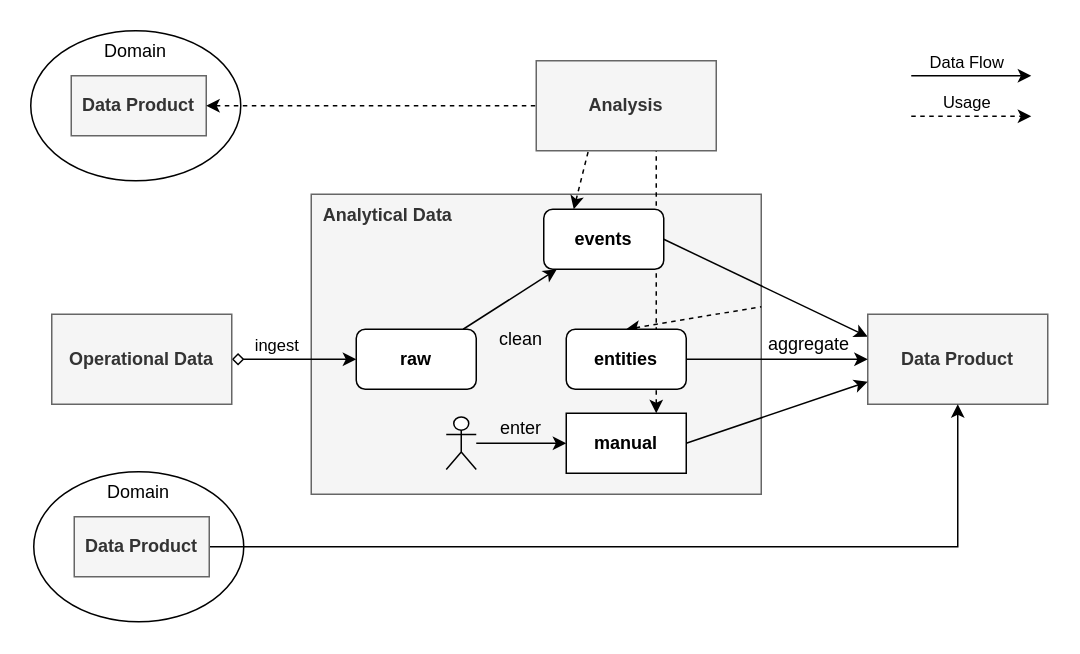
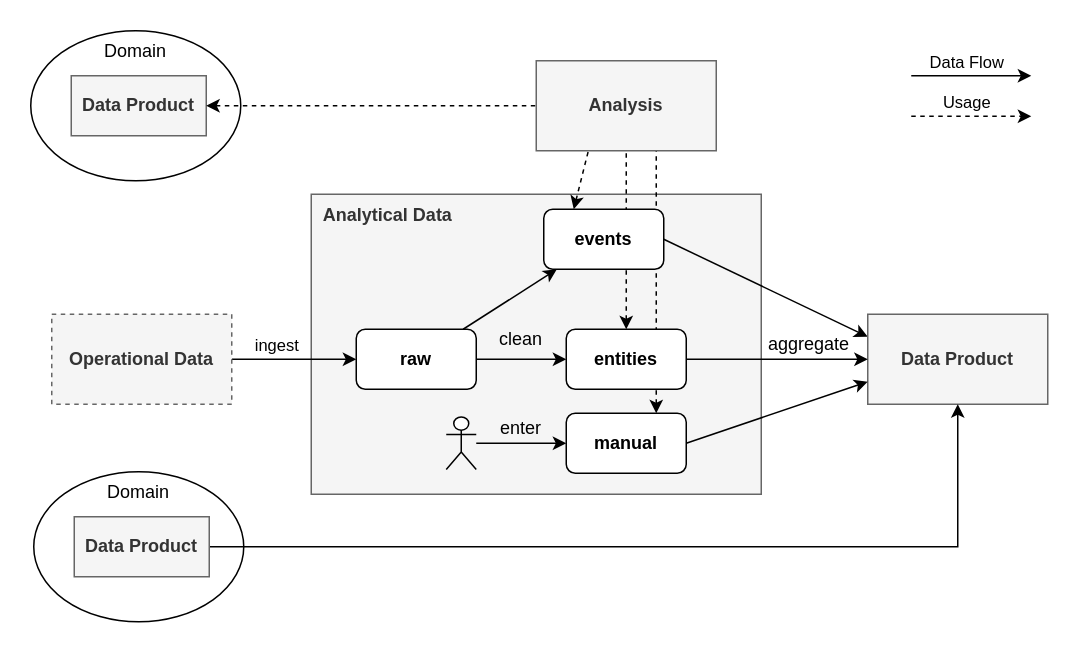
  <mxCell id="0" />
  <mxCell id="1" parent="0" />
  <mxCell id="2" value="&amp;nbsp; Analytical Data" style="rounded=0;whiteSpace=wrap;html=1;fillColor=#f5f5f5;fontColor=#333333;strokeColor=#666666;fontStyle=1;verticalAlign=top;align=left;" parent="1" vertex="1"><mxGeometry x="207" y="129" width="300" height="200" as="geometry" /></mxCell>
- <mxCell id="3" style="rounded=0;orthogonalLoop=1;jettySize=auto;html=1;startArrow=classic;startFill=1;endArrow=none;endFill=0;dashed=1;exitX=0.5;exitY=0;exitDx=0;exitDy=0;" parent="1" source="34" target="2" edge="1"><mxGeometry relative="1" as="geometry" /></mxCell>
+ <mxCell id="3" style="rounded=0;orthogonalLoop=1;jettySize=auto;html=1;startArrow=classic;startFill=1;endArrow=none;endFill=0;dashed=1;exitX=0.5;exitY=0;exitDx=0;exitDy=0;" parent="1" source="34" target="31" edge="1"><mxGeometry relative="1" as="geometry" /></mxCell>
  <mxCell id="4" style="rounded=0;orthogonalLoop=1;jettySize=auto;html=1;entryX=0;entryY=0.25;entryDx=0;entryDy=0;exitX=1;exitY=0.5;exitDx=0;exitDy=0;" parent="1" source="33" target="8" edge="1"><mxGeometry relative="1" as="geometry"><mxPoint x="552.5" y="319" as="targetPoint" /></mxGeometry></mxCell>
- <mxCell id="5" value="" style="edgeStyle=orthogonalEdgeStyle;rounded=0;orthogonalLoop=1;jettySize=auto;html=1;startArrow=classic;startFill=1;endArrow=diamond;endFill=0;exitX=0;exitY=0.5;exitDx=0;exitDy=0;" parent="1" source="18" target="7" edge="1"><mxGeometry relative="1" as="geometry" /></mxCell>
+ <mxCell id="5" value="" style="edgeStyle=orthogonalEdgeStyle;rounded=0;orthogonalLoop=1;jettySize=auto;html=1;startArrow=classic;startFill=1;endArrow=none;endFill=0;exitX=0;exitY=0.5;exitDx=0;exitDy=0;" parent="1" source="18" target="7" edge="1"><mxGeometry relative="1" as="geometry" /></mxCell>
  <mxCell id="6" value="ingest" style="edgeLabel;html=1;align=center;verticalAlign=middle;resizable=0;points=[];" parent="5" vertex="1" connectable="0"><mxGeometry x="-0.071" y="2" relative="1" as="geometry"><mxPoint x="-15" y="-12" as="offset" /></mxGeometry></mxCell>
- <mxCell id="7" value="Operational Data" style="rounded=0;whiteSpace=wrap;html=1;fillColor=#f5f5f5;fontColor=#333333;strokeColor=#666666;fontStyle=1" parent="1" vertex="1"><mxGeometry x="34" y="209" width="120" height="60" as="geometry" /></mxCell>
+ <mxCell id="7" value="Operational Data" style="rounded=0;whiteSpace=wrap;html=1;fillColor=#f5f5f5;fontColor=#333333;strokeColor=#666666;fontStyle=1;dashed=1;" parent="1" vertex="1"><mxGeometry x="34" y="209" width="120" height="60" as="geometry" /></mxCell>
  <mxCell id="8" value="Data Product" style="rounded=0;whiteSpace=wrap;html=1;fillColor=#f5f5f5;fontColor=#333333;strokeColor=#666666;fontStyle=1" parent="1" vertex="1"><mxGeometry x="578" y="209" width="120" height="60" as="geometry" /></mxCell>
  <mxCell id="9" value="Domain" style="ellipse;whiteSpace=wrap;html=1;verticalAlign=top;" parent="1" vertex="1"><mxGeometry x="22" y="314" width="140" height="100" as="geometry" /></mxCell>
  <mxCell id="10" style="edgeStyle=orthogonalEdgeStyle;rounded=0;orthogonalLoop=1;jettySize=auto;html=1;entryX=0.5;entryY=1;entryDx=0;entryDy=0;" parent="1" source="11" target="8" edge="1"><mxGeometry relative="1" as="geometry" /></mxCell>
  <mxCell id="11" value="Data Product" style="rounded=0;whiteSpace=wrap;html=1;fillColor=#f5f5f5;fontColor=#333333;strokeColor=#666666;fontStyle=1" parent="1" vertex="1"><mxGeometry x="49" y="344" width="90" height="40" as="geometry" /></mxCell>
  <mxCell id="12" style="rounded=0;orthogonalLoop=1;jettySize=auto;html=1;" parent="1" edge="1"><mxGeometry relative="1" as="geometry"><mxPoint x="687" y="50" as="targetPoint" /><mxPoint x="607" y="50" as="sourcePoint" /></mxGeometry></mxCell>
  <mxCell id="13" value="Data Flow" style="edgeLabel;html=1;align=center;verticalAlign=middle;resizable=0;points=[];" parent="12" vertex="1" connectable="0"><mxGeometry x="-0.229" relative="1" as="geometry"><mxPoint x="5" y="-10" as="offset" /></mxGeometry></mxCell>
  <mxCell id="14" style="rounded=0;orthogonalLoop=1;jettySize=auto;html=1;dashed=1;" parent="1" edge="1"><mxGeometry relative="1" as="geometry"><mxPoint x="687" y="77" as="targetPoint" /><mxPoint x="607" y="77" as="sourcePoint" /></mxGeometry></mxCell>
  <mxCell id="15" value="Usage" style="edgeLabel;html=1;align=center;verticalAlign=middle;resizable=0;points=[];" parent="14" vertex="1" connectable="0"><mxGeometry x="-0.229" relative="1" as="geometry"><mxPoint x="5" y="-10" as="offset" /></mxGeometry></mxCell>
  <mxCell id="16" style="rounded=0;orthogonalLoop=1;jettySize=auto;html=1;" parent="1" source="18" target="33" edge="1"><mxGeometry relative="1" as="geometry" /></mxCell>
+ <mxCell id="17" style="rounded=0;orthogonalLoop=1;jettySize=auto;html=1;entryX=0;entryY=0.5;entryDx=0;entryDy=0;" parent="1" source="18" target="34" edge="1"><mxGeometry relative="1" as="geometry" /></mxCell>
  <mxCell id="18" value="raw" style="rounded=1;whiteSpace=wrap;html=1;fontStyle=1" parent="1" vertex="1"><mxGeometry x="237" y="219" width="80" height="40" as="geometry" /></mxCell>
- <mxCell id="19" value="manual" style="whiteSpace=wrap;html=1;fontStyle=1;rounded=0;" parent="1" vertex="1"><mxGeometry x="377" y="275" width="80" height="40" as="geometry" /></mxCell>
+ <mxCell id="19" value="manual" style="rounded=1;whiteSpace=wrap;html=1;fontStyle=1" parent="1" vertex="1"><mxGeometry x="377" y="275" width="80" height="40" as="geometry" /></mxCell>
  <mxCell id="20" style="edgeStyle=none;rounded=0;orthogonalLoop=1;jettySize=auto;html=1;entryX=0;entryY=0.5;entryDx=0;entryDy=0;" parent="1" source="21" target="19" edge="1"><mxGeometry relative="1" as="geometry" /></mxCell>
  <mxCell id="21" value="" style="shape=umlActor;verticalLabelPosition=bottom;verticalAlign=top;html=1;outlineConnect=0;" parent="1" vertex="1"><mxGeometry x="297" y="277.5" width="20" height="35" as="geometry" /></mxCell>
  <mxCell id="22" style="rounded=0;orthogonalLoop=1;jettySize=auto;html=1;entryX=0;entryY=0.5;entryDx=0;entryDy=0;exitX=1;exitY=0.5;exitDx=0;exitDy=0;" parent="1" source="34" target="8" edge="1"><mxGeometry relative="1" as="geometry"><mxPoint x="827" y="259" as="targetPoint" /><mxPoint x="467" y="189" as="sourcePoint" /></mxGeometry></mxCell>
  <mxCell id="23" style="rounded=0;orthogonalLoop=1;jettySize=auto;html=1;entryX=0;entryY=0.75;entryDx=0;entryDy=0;exitX=1;exitY=0.5;exitDx=0;exitDy=0;" parent="1" source="19" target="8" edge="1"><mxGeometry relative="1" as="geometry"><mxPoint x="837" y="269" as="targetPoint" /><mxPoint x="477" y="199" as="sourcePoint" /></mxGeometry></mxCell>
  <mxCell id="24" style="rounded=0;orthogonalLoop=1;jettySize=auto;html=1;startArrow=classic;startFill=1;endArrow=none;endFill=0;dashed=1;exitX=0.25;exitY=0;exitDx=0;exitDy=0;" parent="1" source="33" edge="1"><mxGeometry relative="1" as="geometry"><mxPoint x="427" y="169" as="sourcePoint" /><mxPoint x="397" y="79" as="targetPoint" /></mxGeometry></mxCell>
  <mxCell id="25" style="rounded=0;orthogonalLoop=1;jettySize=auto;html=1;startArrow=classic;startFill=1;endArrow=none;endFill=0;dashed=1;exitX=0.75;exitY=0;exitDx=0;exitDy=0;" parent="1" source="19" edge="1"><mxGeometry relative="1" as="geometry"><mxPoint x="427" y="229" as="sourcePoint" /><mxPoint x="437" y="69" as="targetPoint" /></mxGeometry></mxCell>
  <mxCell id="26" value="Domain" style="ellipse;whiteSpace=wrap;html=1;verticalAlign=top;" parent="1" vertex="1"><mxGeometry x="20" y="20" width="140" height="100" as="geometry" /></mxCell>
  <mxCell id="27" value="Data Product" style="rounded=0;whiteSpace=wrap;html=1;fillColor=#f5f5f5;fontColor=#333333;strokeColor=#666666;fontStyle=1" parent="1" vertex="1"><mxGeometry x="47" y="50" width="90" height="40" as="geometry" /></mxCell>
  <mxCell id="28" style="rounded=0;orthogonalLoop=1;jettySize=auto;html=1;startArrow=classic;startFill=1;endArrow=none;endFill=0;dashed=1;exitX=1;exitY=0.5;exitDx=0;exitDy=0;entryX=0;entryY=0.5;entryDx=0;entryDy=0;" parent="1" source="27" target="31" edge="1"><mxGeometry relative="1" as="geometry"><mxPoint x="407" y="210" as="sourcePoint" /><mxPoint x="407" y="110" as="targetPoint" /></mxGeometry></mxCell>
  <mxCell id="29" value="clean" style="text;html=1;strokeColor=none;fillColor=none;align=center;verticalAlign=middle;whiteSpace=wrap;rounded=0;" parent="1" vertex="1"><mxGeometry x="317" y="211" width="60" height="30" as="geometry" /></mxCell>
  <mxCell id="30" value="aggregate" style="text;html=1;strokeColor=none;fillColor=none;align=center;verticalAlign=middle;whiteSpace=wrap;rounded=0;" parent="1" vertex="1"><mxGeometry x="509" y="214" width="60" height="30" as="geometry" /></mxCell>
  <mxCell id="31" value="Analysis" style="rounded=0;whiteSpace=wrap;html=1;fillColor=#f5f5f5;fontColor=#333333;strokeColor=#666666;fontStyle=1" parent="1" vertex="1"><mxGeometry x="357" y="40" width="120" height="60" as="geometry" /></mxCell>
  <mxCell id="32" value="enter" style="text;html=1;strokeColor=none;fillColor=none;align=center;verticalAlign=middle;whiteSpace=wrap;rounded=0;" parent="1" vertex="1"><mxGeometry x="317" y="270" width="60" height="30" as="geometry" /></mxCell>
  <mxCell id="33" value="events" style="rounded=1;whiteSpace=wrap;html=1;fontStyle=1" parent="1" vertex="1"><mxGeometry x="362" y="139" width="80" height="40" as="geometry" /></mxCell>
  <mxCell id="34" value="entities" style="rounded=1;whiteSpace=wrap;html=1;fontStyle=1" parent="1" vertex="1"><mxGeometry x="377" y="219" width="80" height="40" as="geometry" /></mxCell>
